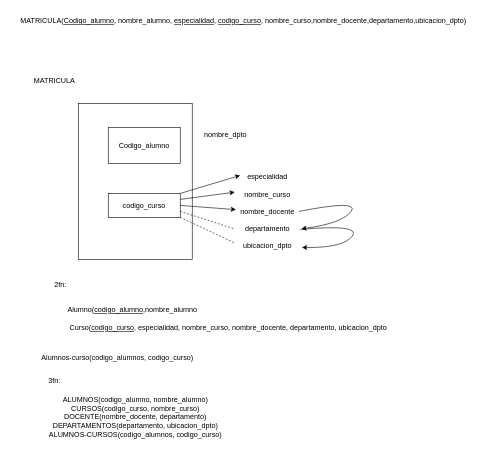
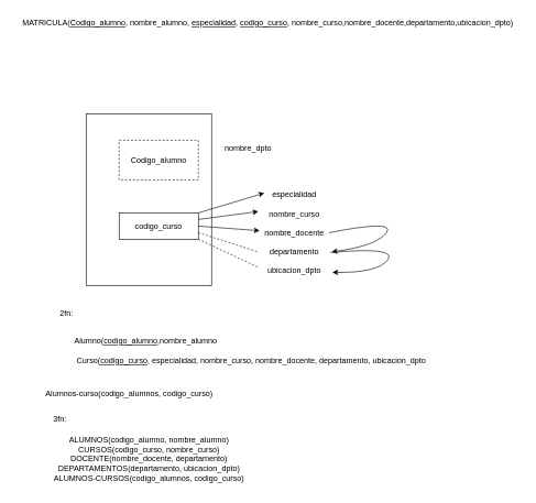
  <mxCell id="0" />
  <mxCell id="1" parent="0" />
  <mxCell id="2" value="MATRICULA(&lt;u&gt;Codigo_alumno&lt;/u&gt;, nombre_alumno, &lt;u&gt;especialidad&lt;/u&gt;, &lt;u&gt;codigo_curso&lt;/u&gt;, nombre_curso,nombre_docente,departamento,ubicacion_dpto)" style="text;html=1;align=center;verticalAlign=middle;resizable=0;points=[];autosize=1;strokeColor=none;fillColor=none;" parent="1" vertex="1"><mxGeometry x="20" y="20" width="770" height="30" as="geometry" /></mxCell>
- <mxCell id="3" value="MATRICULA" style="text;html=1;align=center;verticalAlign=middle;resizable=0;points=[];autosize=1;strokeColor=none;fillColor=none;" parent="1" vertex="1"><mxGeometry x="45" y="120" width="90" height="30" as="geometry" /></mxCell>
- <mxCell id="4" value="Codigo_alumno" style="rounded=0;whiteSpace=wrap;html=1;" parent="1" vertex="1"><mxGeometry x="180" y="212" width="120" height="60" as="geometry" /></mxCell>
+ <mxCell id="4" value="Codigo_alumno" style="rounded=0;whiteSpace=wrap;html=1;dashed=1;" parent="1" vertex="1"><mxGeometry x="180" y="212" width="120" height="60" as="geometry" /></mxCell>
  <mxCell id="5" value="codigo_curso" style="whiteSpace=wrap;html=1;" parent="1" vertex="1"><mxGeometry x="180" y="322" width="120" height="40" as="geometry" /></mxCell>
  <mxCell id="6" value="nombre_dpto&lt;div&gt;&lt;br&gt;&lt;/div&gt;" style="text;html=1;align=center;verticalAlign=middle;resizable=0;points=[];autosize=1;strokeColor=none;fillColor=none;" parent="1" vertex="1"><mxGeometry x="320" y="212" width="110" height="40" as="geometry" /></mxCell>
  <mxCell id="7" value="especialidad&lt;div&gt;&lt;br&gt;&lt;div&gt;nombre_curso&lt;/div&gt;&lt;div&gt;&lt;br&gt;&lt;/div&gt;&lt;div&gt;nombre_docente&lt;/div&gt;&lt;div&gt;&lt;br&gt;&lt;/div&gt;&lt;div&gt;departamento&lt;/div&gt;&lt;div&gt;&lt;br&gt;ubicacion_dpto&lt;/div&gt;&lt;/div&gt;" style="text;html=1;align=center;verticalAlign=middle;resizable=0;points=[];autosize=1;strokeColor=none;fillColor=none;" parent="1" vertex="1"><mxGeometry x="390" y="282" width="110" height="140" as="geometry" /></mxCell>
  <mxCell id="8" value="" style="whiteSpace=wrap;html=1;fillColor=none;" parent="1" vertex="1"><mxGeometry x="130" y="172" width="190" height="260" as="geometry" /></mxCell>
  <mxCell id="9" value="Alumno(&lt;u&gt;codigo_alumno&lt;/u&gt;,nombre_alumno" style="text;html=1;align=center;verticalAlign=middle;resizable=0;points=[];autosize=1;strokeColor=none;fillColor=none;" parent="1" vertex="1"><mxGeometry x="100" y="502" width="240" height="30" as="geometry" /></mxCell>
  <mxCell id="10" value="2fn:" style="text;html=1;align=center;verticalAlign=middle;resizable=0;points=[];autosize=1;strokeColor=none;fillColor=none;" parent="1" vertex="1"><mxGeometry x="80" y="460" width="40" height="30" as="geometry" /></mxCell>
  <mxCell id="11" value="Curso(&lt;u&gt;codigo_curso&lt;/u&gt;, especialidad, nombre_curso, nombre_docente, departamento, ubicacion_dpto" style="text;html=1;align=center;verticalAlign=middle;resizable=0;points=[];autosize=1;strokeColor=none;fillColor=none;" parent="1" vertex="1"><mxGeometry x="105" y="532" width="550" height="30" as="geometry" /></mxCell>
  <mxCell id="12" value="" style="endArrow=classic;html=1;rounded=0;exitX=1;exitY=0;exitDx=0;exitDy=0;" parent="1" source="5" edge="1"><mxGeometry width="50" height="50" relative="1" as="geometry"><mxPoint x="280" y="382" as="sourcePoint" /><mxPoint x="400" y="292" as="targetPoint" /></mxGeometry></mxCell>
  <mxCell id="13" value="" style="endArrow=classic;html=1;rounded=0;exitX=1;exitY=0.25;exitDx=0;exitDy=0;entryX=0.009;entryY=0.271;entryDx=0;entryDy=0;entryPerimeter=0;" parent="1" source="5" target="7" edge="1"><mxGeometry width="50" height="50" relative="1" as="geometry"><mxPoint x="310" y="332" as="sourcePoint" /><mxPoint x="410" y="302" as="targetPoint" /></mxGeometry></mxCell>
  <mxCell id="14" value="" style="endArrow=classic;html=1;rounded=0;exitX=1;exitY=0.5;exitDx=0;exitDy=0;entryX=0.027;entryY=0.479;entryDx=0;entryDy=0;entryPerimeter=0;" parent="1" source="5" target="7" edge="1"><mxGeometry width="50" height="50" relative="1" as="geometry"><mxPoint x="320" y="342" as="sourcePoint" /><mxPoint x="420" y="312" as="targetPoint" /></mxGeometry></mxCell>
  <mxCell id="15" value="" style="endArrow=none;dashed=1;html=1;rounded=0;entryX=0;entryY=0.707;entryDx=0;entryDy=0;entryPerimeter=0;exitX=1;exitY=0.75;exitDx=0;exitDy=0;" parent="1" source="5" target="7" edge="1"><mxGeometry width="50" height="50" relative="1" as="geometry"><mxPoint x="280" y="382" as="sourcePoint" /><mxPoint x="330" y="332" as="targetPoint" /></mxGeometry></mxCell>
  <mxCell id="16" value="" style="endArrow=none;dashed=1;html=1;rounded=0;exitX=1;exitY=1;exitDx=0;exitDy=0;entryX=0.018;entryY=0.879;entryDx=0;entryDy=0;entryPerimeter=0;" parent="1" source="5" target="7" edge="1"><mxGeometry width="50" height="50" relative="1" as="geometry"><mxPoint x="310" y="377" as="sourcePoint" /><mxPoint x="400" y="391" as="targetPoint" /></mxGeometry></mxCell>
  <mxCell id="17" value="" style="curved=1;endArrow=classic;html=1;rounded=0;entryX=1.018;entryY=0.707;entryDx=0;entryDy=0;entryPerimeter=0;exitX=0.982;exitY=0.5;exitDx=0;exitDy=0;exitPerimeter=0;" parent="1" source="7" target="7" edge="1"><mxGeometry width="50" height="50" relative="1" as="geometry"><mxPoint x="950" y="302" as="sourcePoint" /><mxPoint x="1000" y="252" as="targetPoint" /><Array as="points"><mxPoint x="600" y="332" /><mxPoint x="570" y="372" /></Array></mxGeometry></mxCell>
  <mxCell id="18" value="" style="curved=1;endArrow=classic;html=1;rounded=0;entryX=1.027;entryY=0.929;entryDx=0;entryDy=0;entryPerimeter=0;" parent="1" target="7" edge="1"><mxGeometry width="50" height="50" relative="1" as="geometry"><mxPoint x="500" y="382" as="sourcePoint" /><mxPoint x="504" y="422" as="targetPoint" /><Array as="points"><mxPoint x="602" y="373" /><mxPoint x="572" y="413" /></Array></mxGeometry></mxCell>
  <mxCell id="19" value="Alumnos-curso(codigo_alumnos, codigo_curso)" style="text;html=1;align=center;verticalAlign=middle;resizable=0;points=[];autosize=1;strokeColor=none;fillColor=none;" parent="1" vertex="1"><mxGeometry x="55" y="582" width="280" height="30" as="geometry" /></mxCell>
  <mxCell id="20" value="3fn:" style="text;html=1;align=center;verticalAlign=middle;resizable=0;points=[];autosize=1;strokeColor=none;fillColor=none;" parent="1" vertex="1"><mxGeometry x="70" y="620" width="40" height="30" as="geometry" /></mxCell>
  <mxCell id="21" value="ALUMNOS(codigo_alumno, nombre_alumno)&lt;div&gt;CURSOS(codigo_curso, nombre_curso)&lt;/div&gt;&lt;div&gt;DOCENTE(nombre_docente, departamento)&lt;/div&gt;&lt;div&gt;DEPARTAMENTOS(departamento, ubicacion_dpto)&lt;/div&gt;&lt;div&gt;ALUMNOS-CURSOS(codigo_alumnos, codigo_curso)&lt;/div&gt;" style="text;html=1;align=center;verticalAlign=middle;resizable=0;points=[];autosize=1;strokeColor=none;fillColor=none;" parent="1" vertex="1"><mxGeometry x="70" y="650" width="310" height="90" as="geometry" /></mxCell>
